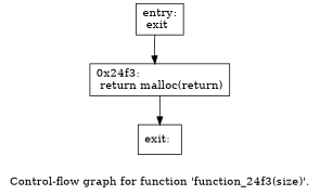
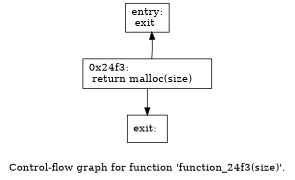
  digraph {
    label="Control-flow graph for function 'function_24f3(size)'."
    node [shape=record]
    n1 [label="{entry:\l  exit\l}"]
-   n2 [label="{0x24f3:\l  return malloc(return)\l}"]
+   n2 [label="{0x24f3:\l  return malloc(size)\l}"]
    n3 [label="{exit:\l}"]
-   n1 -> n2
+   n2 -> n1
    n2 -> n3
  }
